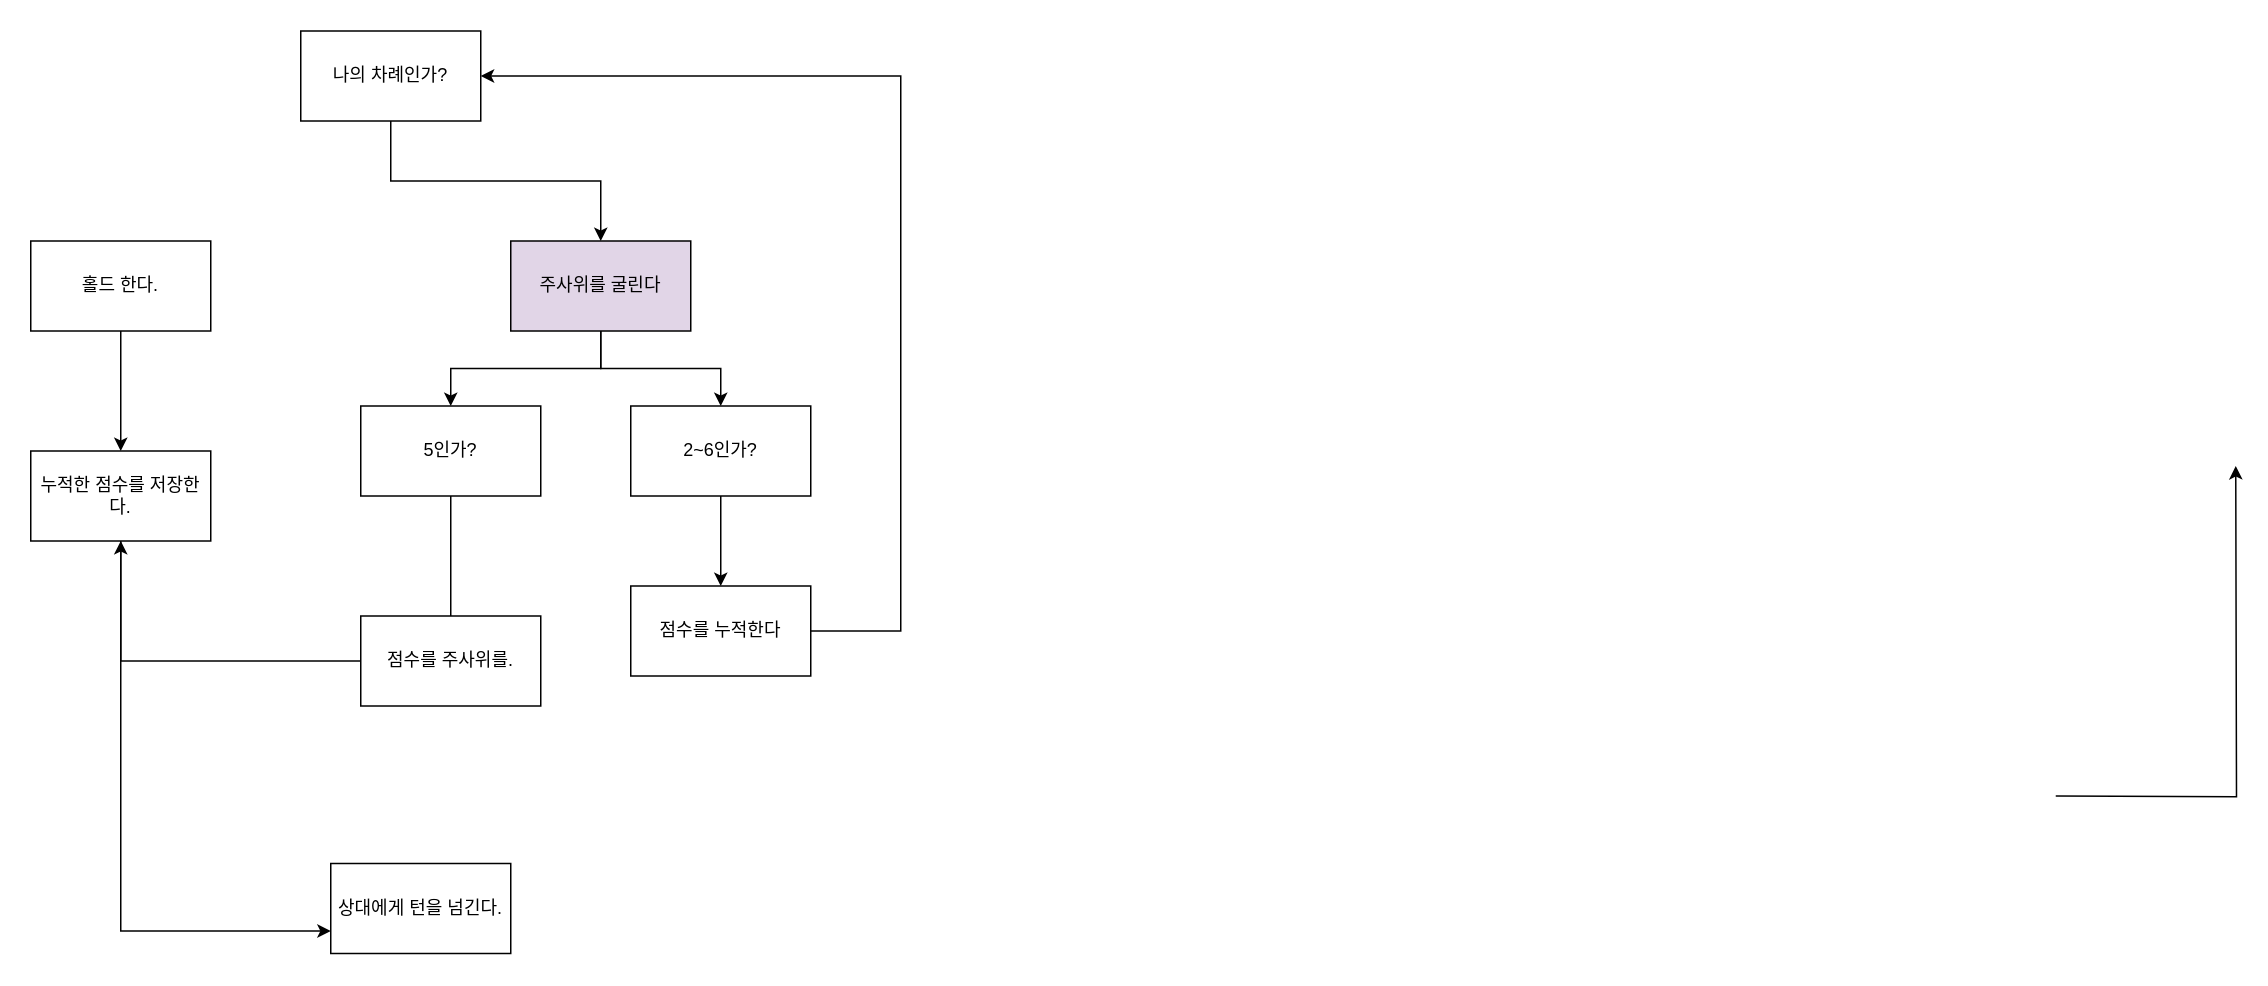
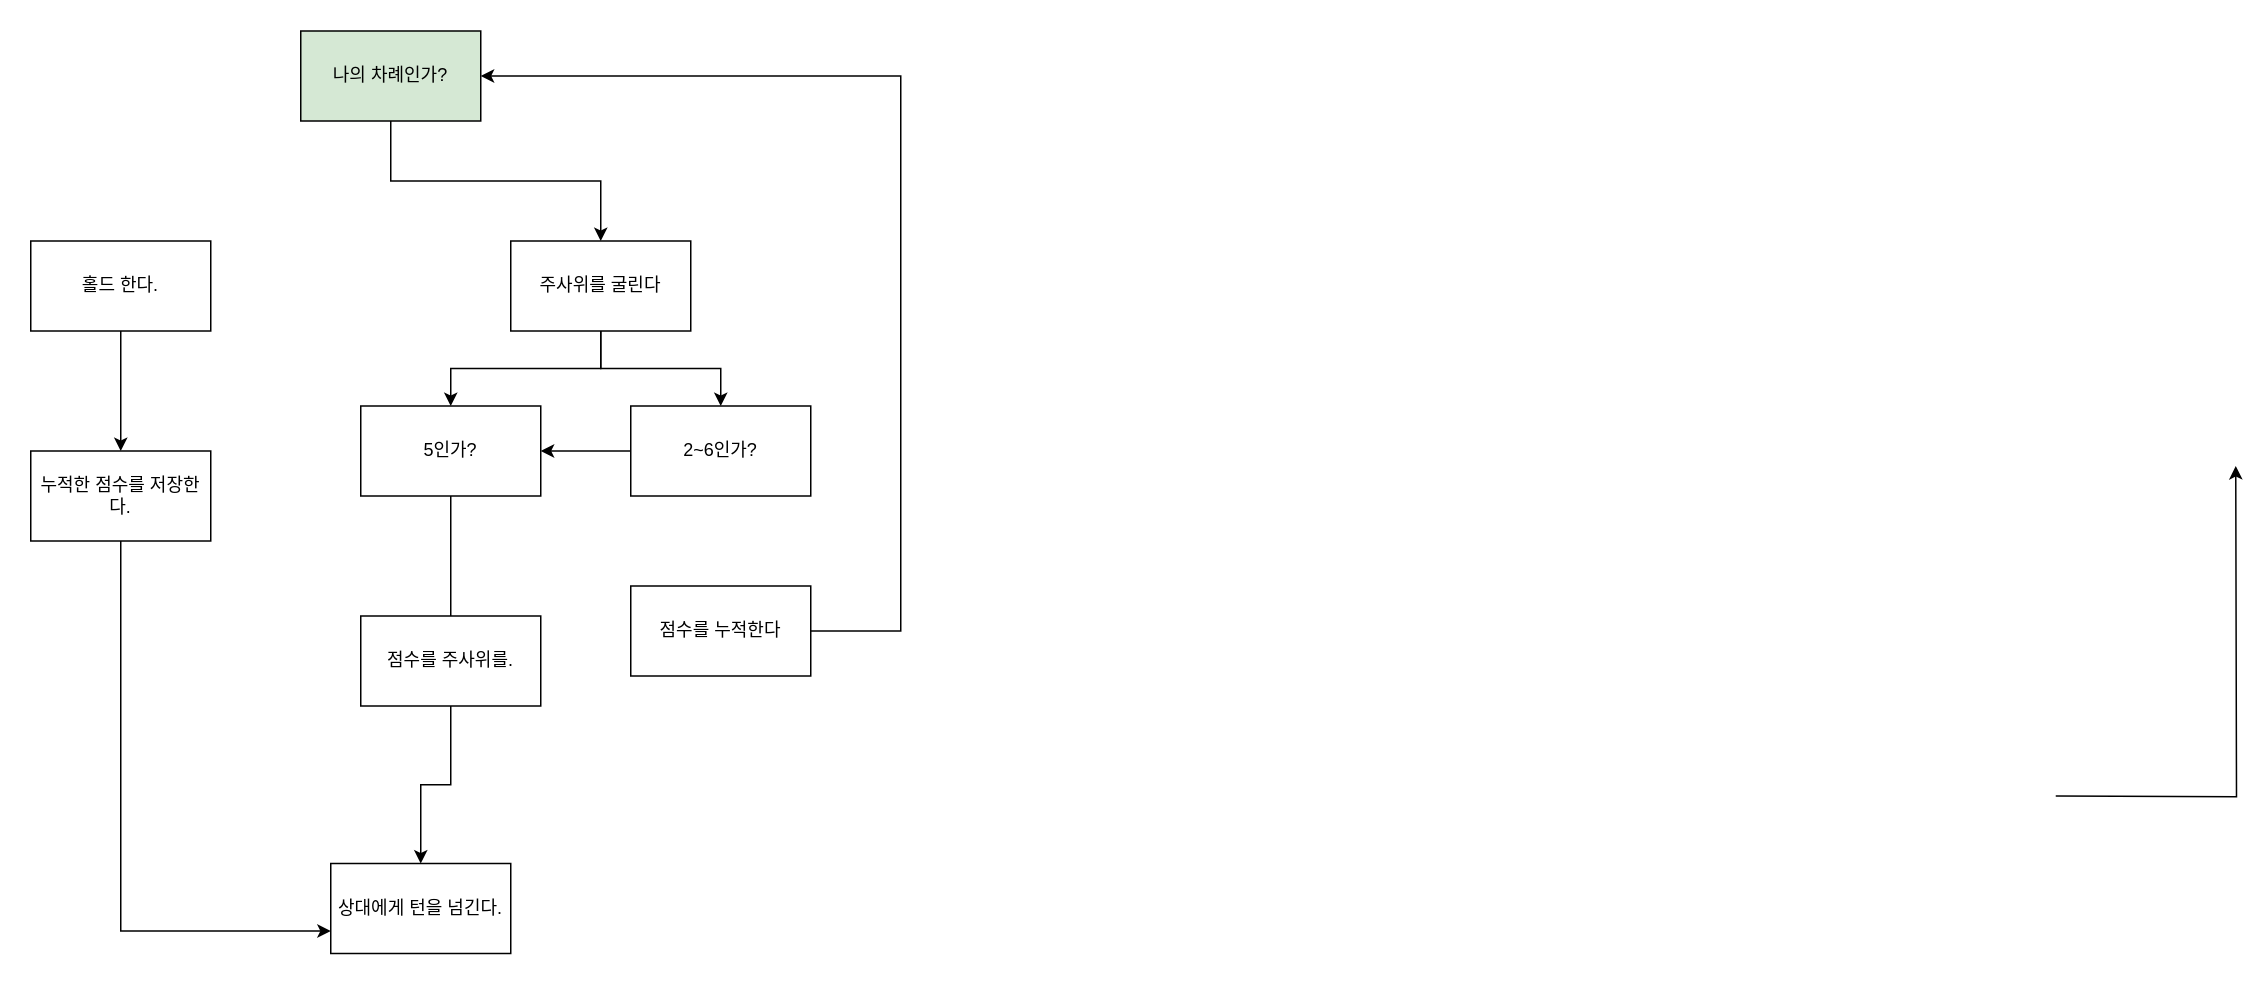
  <mxCell id="0" />
  <mxCell id="1" parent="0" />
  <mxCell id="2" value="" style="edgeStyle=orthogonalEdgeStyle;rounded=0;orthogonalLoop=1;jettySize=auto;html=1;" edge="1" parent="1" source="4" target="6"><mxGeometry relative="1" as="geometry" /></mxCell>
  <mxCell id="3" value="" style="edgeStyle=orthogonalEdgeStyle;rounded=0;orthogonalLoop=1;jettySize=auto;html=1;" edge="1" parent="1" source="4" target="8"><mxGeometry relative="1" as="geometry" /></mxCell>
- <mxCell id="4" value="주사위를 굴린다" style="rounded=0;whiteSpace=wrap;html=1;fillColor=#e1d5e7;" vertex="1" parent="1"><mxGeometry x="340" y="160" width="120" height="60" as="geometry" /></mxCell>
- <mxCell id="5" value="" style="edgeStyle=orthogonalEdgeStyle;rounded=0;orthogonalLoop=1;jettySize=auto;html=1;" edge="1" parent="1" source="6" target="11"><mxGeometry relative="1" as="geometry" /></mxCell>
+ <mxCell id="4" value="주사위를 굴린다" style="rounded=0;whiteSpace=wrap;html=1;" vertex="1" parent="1"><mxGeometry x="340" y="160" width="120" height="60" as="geometry" /></mxCell>
+ <mxCell id="5" value="" style="edgeStyle=orthogonalEdgeStyle;rounded=0;orthogonalLoop=1;jettySize=auto;html=1;" edge="1" parent="1" source="6" target="8"><mxGeometry relative="1" as="geometry" /></mxCell>
  <mxCell id="6" value="2~6인가?" style="whiteSpace=wrap;html=1;rounded=0;" vertex="1" parent="1"><mxGeometry x="420" y="270" width="120" height="60" as="geometry" /></mxCell>
- <mxCell id="7" value="" style="edgeStyle=orthogonalEdgeStyle;rounded=0;orthogonalLoop=1;jettySize=auto;html=1;startArrow=none;" edge="1" parent="1" source="19" target="18"><mxGeometry relative="1" as="geometry" /></mxCell>
+ <mxCell id="7" value="" style="edgeStyle=orthogonalEdgeStyle;rounded=0;orthogonalLoop=1;jettySize=auto;html=1;startArrow=none;" edge="1" parent="1" source="19" target="12"><mxGeometry relative="1" as="geometry" /></mxCell>
  <mxCell id="8" value="5인가?" style="whiteSpace=wrap;html=1;rounded=0;" vertex="1" parent="1"><mxGeometry x="240" y="270" width="120" height="60" as="geometry" /></mxCell>
  <mxCell id="9" value="" style="edgeStyle=orthogonalEdgeStyle;rounded=0;orthogonalLoop=1;jettySize=auto;html=1;" edge="1" parent="1"><mxGeometry relative="1" as="geometry"><mxPoint x="1370" y="530" as="sourcePoint" /><mxPoint x="1490" y="310" as="targetPoint" /></mxGeometry></mxCell>
  <mxCell id="10" style="rounded=0;orthogonalLoop=1;jettySize=auto;html=1;exitX=1;exitY=0.5;exitDx=0;exitDy=0;edgeStyle=orthogonalEdgeStyle;entryX=1;entryY=0.5;entryDx=0;entryDy=0;" edge="1" parent="1" source="11" target="16"><mxGeometry relative="1" as="geometry"><mxPoint x="560" y="30" as="targetPoint" /><Array as="points"><mxPoint x="600" y="420" /><mxPoint x="600" y="50" /></Array></mxGeometry></mxCell>
  <mxCell id="11" value="점수를 누적한다" style="whiteSpace=wrap;html=1;rounded=0;" vertex="1" parent="1"><mxGeometry x="420" y="390" width="120" height="60" as="geometry" /></mxCell>
  <mxCell id="12" value="상대에게 턴을 넘긴다." style="whiteSpace=wrap;html=1;rounded=0;" vertex="1" parent="1"><mxGeometry x="220" y="575" width="120" height="60" as="geometry" /></mxCell>
  <mxCell id="13" value="" style="edgeStyle=orthogonalEdgeStyle;rounded=0;orthogonalLoop=1;jettySize=auto;html=1;" edge="1" parent="1" source="14" target="18"><mxGeometry relative="1" as="geometry" /></mxCell>
  <mxCell id="14" value="홀드 한다." style="rounded=0;whiteSpace=wrap;html=1;" vertex="1" parent="1"><mxGeometry x="20" y="160" width="120" height="60" as="geometry" /></mxCell>
  <mxCell id="15" style="edgeStyle=orthogonalEdgeStyle;rounded=0;orthogonalLoop=1;jettySize=auto;html=1;exitX=0.5;exitY=1;exitDx=0;exitDy=0;" edge="1" parent="1" source="16" target="4"><mxGeometry relative="1" as="geometry" /></mxCell>
- <mxCell id="16" value="나의 차례인가?" style="rounded=0;whiteSpace=wrap;html=1;" vertex="1" parent="1"><mxGeometry x="200" y="20" width="120" height="60" as="geometry" /></mxCell>
+ <mxCell id="16" value="나의 차례인가?" style="rounded=0;whiteSpace=wrap;html=1;fillColor=#d5e8d4;" vertex="1" parent="1"><mxGeometry x="200" y="20" width="120" height="60" as="geometry" /></mxCell>
  <mxCell id="17" style="edgeStyle=orthogonalEdgeStyle;rounded=0;orthogonalLoop=1;jettySize=auto;html=1;exitX=0.5;exitY=1;exitDx=0;exitDy=0;entryX=0;entryY=0.75;entryDx=0;entryDy=0;" edge="1" parent="1" source="18" target="12"><mxGeometry relative="1" as="geometry"><mxPoint x="80" y="440" as="targetPoint" /></mxGeometry></mxCell>
  <mxCell id="18" value="누적한 점수를 저장한다." style="rounded=0;whiteSpace=wrap;html=1;" vertex="1" parent="1"><mxGeometry x="20" y="300" width="120" height="60" as="geometry" /></mxCell>
  <mxCell id="19" value="점수를 주사위를." style="rounded=0;whiteSpace=wrap;html=1;" vertex="1" parent="1"><mxGeometry x="240" y="410" width="120" height="60" as="geometry" /></mxCell>
  <mxCell id="20" value="" style="edgeStyle=orthogonalEdgeStyle;rounded=0;orthogonalLoop=1;jettySize=auto;html=1;endArrow=none;" edge="1" parent="1" source="8" target="19"><mxGeometry relative="1" as="geometry"><mxPoint x="300" y="330" as="sourcePoint" /><mxPoint x="300" y="570" as="targetPoint" /></mxGeometry></mxCell>
